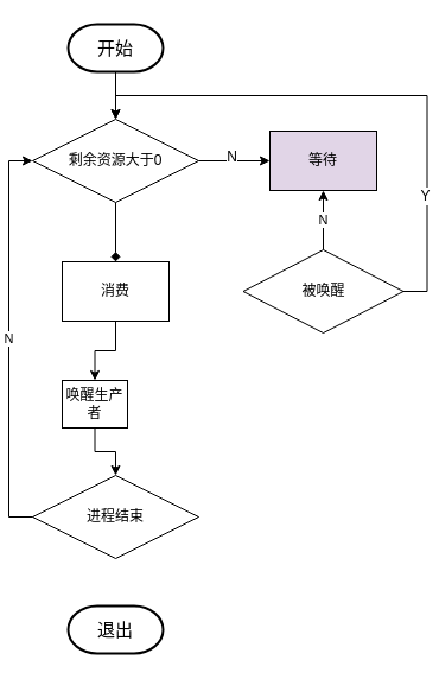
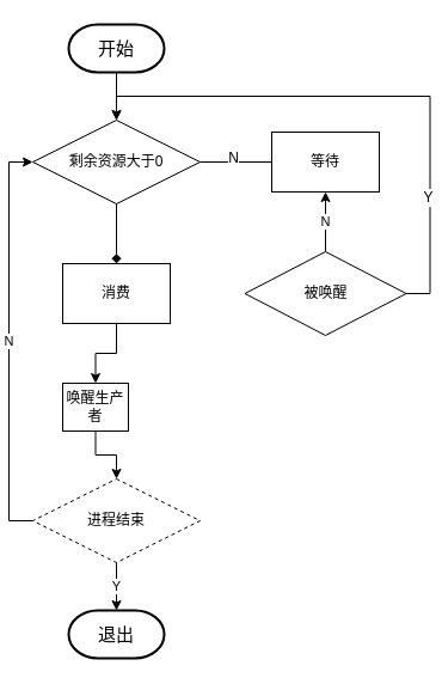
  <mxCell id="0" />
  <mxCell id="1" parent="0" />
  <mxCell id="2" style="edgeStyle=orthogonalEdgeStyle;rounded=0;orthogonalLoop=1;jettySize=auto;html=1;exitX=0.5;exitY=1;exitDx=0;exitDy=0;exitPerimeter=0;entryX=0.5;entryY=0;entryDx=0;entryDy=0;" edge="1" parent="1" source="3" target="7"><mxGeometry relative="1" as="geometry" /></mxCell>
  <mxCell id="3" value="&lt;font style=&quot;font-size: 15px&quot;&gt;开始&lt;/font&gt;" style="strokeWidth=2;html=1;shape=mxgraph.flowchart.terminator;whiteSpace=wrap;" vertex="1" parent="1"><mxGeometry x="50" y="20" width="80" height="40" as="geometry" /></mxCell>
- <mxCell id="4" style="edgeStyle=orthogonalEdgeStyle;rounded=0;orthogonalLoop=1;jettySize=auto;html=1;exitX=1;exitY=0.5;exitDx=0;exitDy=0;entryX=0;entryY=0.5;entryDx=0;entryDy=0;" edge="1" parent="1" source="7" target="8"><mxGeometry relative="1" as="geometry" /></mxCell>
+ <mxCell id="4" style="edgeStyle=orthogonalEdgeStyle;rounded=0;orthogonalLoop=1;jettySize=auto;html=1;exitX=1;exitY=0.5;exitDx=0;exitDy=0;entryX=0;entryY=0.5;entryDx=0;entryDy=0;endArrow=none;" edge="1" parent="1" source="7" target="8"><mxGeometry relative="1" as="geometry" /></mxCell>
  <mxCell id="5" value="N" style="text;html=1;align=center;verticalAlign=middle;resizable=0;points=[];;labelBackgroundColor=#ffffff;" vertex="1" connectable="0" parent="4"><mxGeometry x="-0.1" y="4" relative="1" as="geometry"><mxPoint as="offset" /></mxGeometry></mxCell>
  <mxCell id="6" style="edgeStyle=orthogonalEdgeStyle;rounded=0;orthogonalLoop=1;jettySize=auto;html=1;exitX=0.5;exitY=1;exitDx=0;exitDy=0;endArrow=diamond;" edge="1" parent="1" source="7" target="14"><mxGeometry relative="1" as="geometry" /></mxCell>
  <mxCell id="7" value="剩余资源大于0" style="rhombus;whiteSpace=wrap;html=1;" vertex="1" parent="1"><mxGeometry x="20" y="100" width="140" height="70" as="geometry" /></mxCell>
- <mxCell id="8" value="等待" style="rounded=0;whiteSpace=wrap;html=1;fillColor=#e1d5e7;" vertex="1" parent="1"><mxGeometry x="220" y="110" width="90" height="50" as="geometry" /></mxCell>
+ <mxCell id="8" value="等待" style="rounded=0;whiteSpace=wrap;html=1;" vertex="1" parent="1"><mxGeometry x="220" y="110" width="90" height="50" as="geometry" /></mxCell>
  <mxCell id="9" style="edgeStyle=orthogonalEdgeStyle;rounded=0;orthogonalLoop=1;jettySize=auto;html=1;exitX=1;exitY=0.5;exitDx=0;exitDy=0;entryX=0.5;entryY=0;entryDx=0;entryDy=0;" edge="1" parent="1" source="12" target="7"><mxGeometry relative="1" as="geometry" /></mxCell>
  <mxCell id="10" value="Y" style="text;html=1;align=center;verticalAlign=middle;resizable=0;points=[];;labelBackgroundColor=#ffffff;" vertex="1" connectable="0" parent="9"><mxGeometry x="-0.568" y="2" relative="1" as="geometry"><mxPoint as="offset" /></mxGeometry></mxCell>
  <mxCell id="11" value="N" style="edgeStyle=orthogonalEdgeStyle;rounded=0;orthogonalLoop=1;jettySize=auto;html=1;exitX=0.5;exitY=0;exitDx=0;exitDy=0;" edge="1" parent="1" source="12" target="8"><mxGeometry relative="1" as="geometry" /></mxCell>
  <mxCell id="12" value="被唤醒" style="rhombus;whiteSpace=wrap;html=1;" vertex="1" parent="1"><mxGeometry x="197.5" y="210" width="135" height="70" as="geometry" /></mxCell>
  <mxCell id="13" style="edgeStyle=orthogonalEdgeStyle;rounded=0;orthogonalLoop=1;jettySize=auto;html=1;exitX=0.5;exitY=1;exitDx=0;exitDy=0;" edge="1" parent="1" source="14" target="20"><mxGeometry relative="1" as="geometry" /></mxCell>
  <mxCell id="14" value="消费" style="rounded=0;whiteSpace=wrap;html=1;" vertex="1" parent="1"><mxGeometry x="45" y="220" width="90" height="50" as="geometry" /></mxCell>
  <mxCell id="15" value="N" style="edgeStyle=orthogonalEdgeStyle;rounded=0;orthogonalLoop=1;jettySize=auto;html=1;exitX=0;exitY=0.5;exitDx=0;exitDy=0;entryX=0;entryY=0.5;entryDx=0;entryDy=0;" edge="1" parent="1" source="17" target="7"><mxGeometry relative="1" as="geometry" /></mxCell>
- <mxCell id="17" value="进程结束" style="rhombus;whiteSpace=wrap;html=1;" vertex="1" parent="1"><mxGeometry x="20" y="400" width="140" height="70" as="geometry" /></mxCell>
+ <mxCell id="16" value="Y" style="edgeStyle=orthogonalEdgeStyle;rounded=0;orthogonalLoop=1;jettySize=auto;html=1;exitX=0.5;exitY=1;exitDx=0;exitDy=0;" edge="1" parent="1" source="17" target="18"><mxGeometry relative="1" as="geometry" /></mxCell>
+ <mxCell id="17" value="进程结束" style="rhombus;whiteSpace=wrap;html=1;dashed=1;" vertex="1" parent="1"><mxGeometry x="20" y="400" width="140" height="70" as="geometry" /></mxCell>
  <mxCell id="18" value="&lt;span style=&quot;font-size: 15px&quot;&gt;退出&lt;/span&gt;" style="strokeWidth=2;html=1;shape=mxgraph.flowchart.terminator;whiteSpace=wrap;" vertex="1" parent="1"><mxGeometry x="50" y="510" width="80" height="40" as="geometry" /></mxCell>
  <mxCell id="19" value="" style="edgeStyle=orthogonalEdgeStyle;rounded=0;orthogonalLoop=1;jettySize=auto;html=1;" edge="1" parent="1" source="20" target="17"><mxGeometry relative="1" as="geometry" /></mxCell>
  <mxCell id="20" value="唤醒生产者" style="rounded=0;whiteSpace=wrap;html=1;" vertex="1" parent="1"><mxGeometry x="45" y="320" width="55" height="40" as="geometry" /></mxCell>
